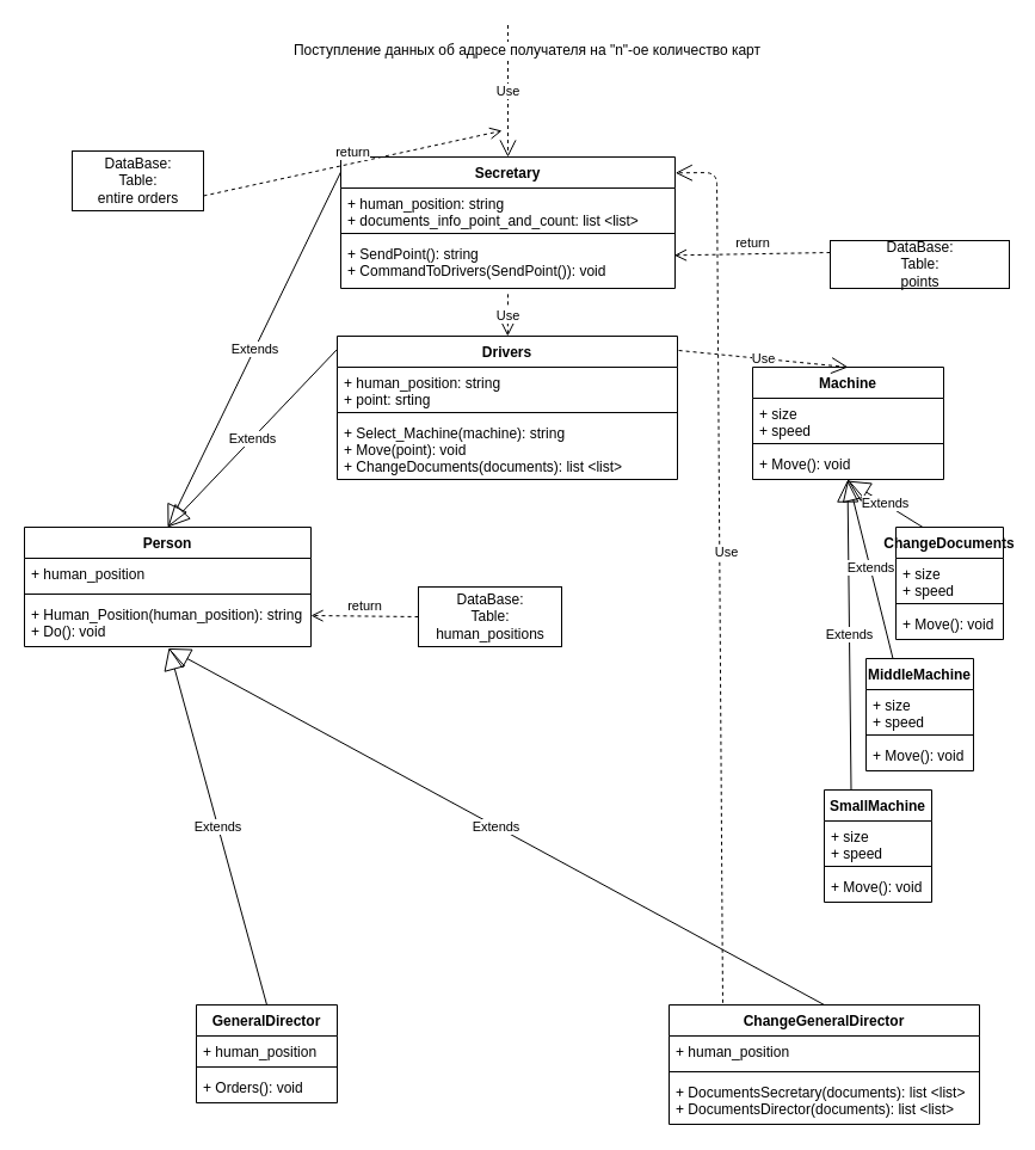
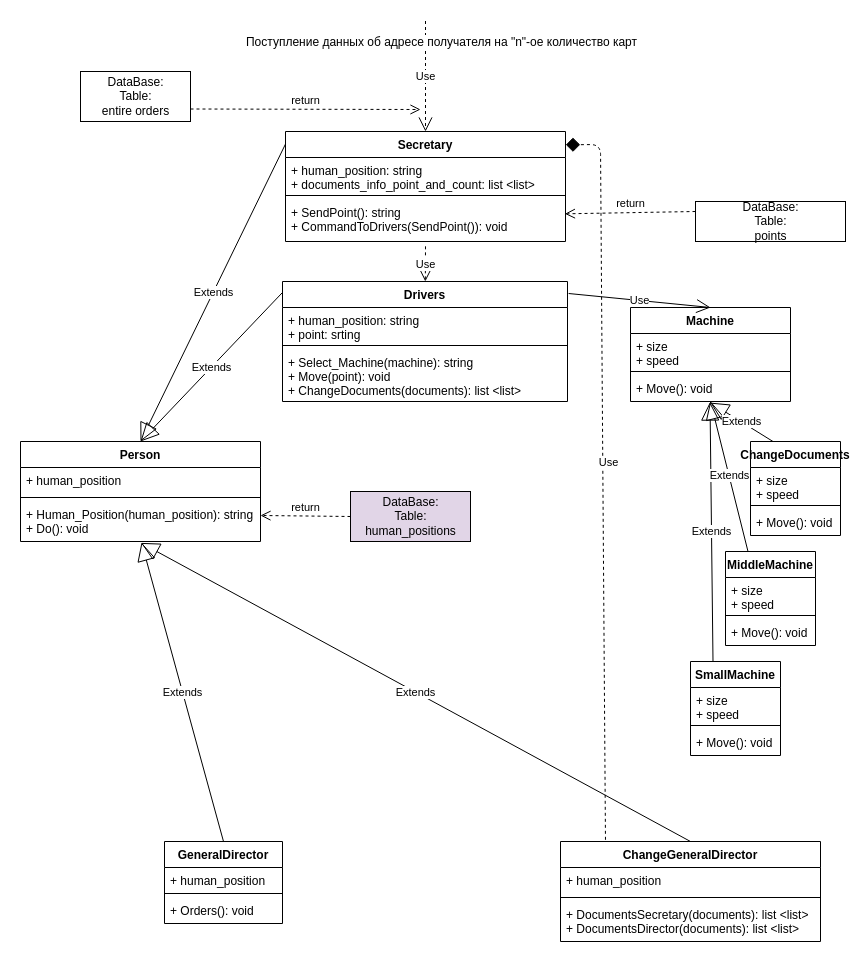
  <mxCell id="0" />
  <mxCell id="1" parent="0" />
  <mxCell id="2" value="Secretary" style="swimlane;fontStyle=1;align=center;verticalAlign=top;childLayout=stackLayout;horizontal=1;startSize=26;horizontalStack=0;resizeParent=1;resizeParentMax=0;resizeLast=0;collapsible=1;marginBottom=0;" vertex="1" parent="1"><mxGeometry x="285" y="131" width="280" height="110" as="geometry" /></mxCell>
  <mxCell id="3" value="+ human_position: string&#10;+ documents_info_point_and_count: list &lt;list&gt;" style="text;strokeColor=none;fillColor=none;align=left;verticalAlign=top;spacingLeft=4;spacingRight=4;overflow=hidden;rotatable=0;points=[[0,0.5],[1,0.5]];portConstraint=eastwest;" vertex="1" parent="2"><mxGeometry y="26" width="280" height="34" as="geometry" /></mxCell>
  <mxCell id="4" value="" style="line;strokeWidth=1;fillColor=none;align=left;verticalAlign=middle;spacingTop=-1;spacingLeft=3;spacingRight=3;rotatable=0;labelPosition=right;points=[];portConstraint=eastwest;" vertex="1" parent="2"><mxGeometry y="60" width="280" height="8" as="geometry" /></mxCell>
  <mxCell id="5" value="+ SendPoint(): string&#10;+ CommandToDrivers(SendPoint()): void" style="text;strokeColor=none;fillColor=none;align=left;verticalAlign=top;spacingLeft=4;spacingRight=4;overflow=hidden;rotatable=0;points=[[0,0.5],[1,0.5]];portConstraint=eastwest;" vertex="1" parent="2"><mxGeometry y="68" width="280" height="42" as="geometry" /></mxCell>
  <mxCell id="6" value="Drivers" style="swimlane;fontStyle=1;align=center;verticalAlign=top;childLayout=stackLayout;horizontal=1;startSize=26;horizontalStack=0;resizeParent=1;resizeParentMax=0;resizeLast=0;collapsible=1;marginBottom=0;" vertex="1" parent="1"><mxGeometry x="282" y="281" width="285" height="120" as="geometry" /></mxCell>
  <mxCell id="7" value="+ human_position: string&#10;+ point: srting" style="text;strokeColor=none;fillColor=none;align=left;verticalAlign=top;spacingLeft=4;spacingRight=4;overflow=hidden;rotatable=0;points=[[0,0.5],[1,0.5]];portConstraint=eastwest;" vertex="1" parent="6"><mxGeometry y="26" width="285" height="34" as="geometry" /></mxCell>
  <mxCell id="8" value="" style="line;strokeWidth=1;fillColor=none;align=left;verticalAlign=middle;spacingTop=-1;spacingLeft=3;spacingRight=3;rotatable=0;labelPosition=right;points=[];portConstraint=eastwest;" vertex="1" parent="6"><mxGeometry y="60" width="285" height="8" as="geometry" /></mxCell>
  <mxCell id="9" value="+ Select_Machine(machine): string&#10;+ Move(point): void&#10;+ ChangeDocuments(documents): list &lt;list&gt;&#10;" style="text;strokeColor=none;fillColor=none;align=left;verticalAlign=top;spacingLeft=4;spacingRight=4;overflow=hidden;rotatable=0;points=[[0,0.5],[1,0.5]];portConstraint=eastwest;" vertex="1" parent="6"><mxGeometry y="68" width="285" height="52" as="geometry" /></mxCell>
  <mxCell id="10" value="Use" style="endArrow=open;endSize=12;dashed=1;html=1;exitX=0.5;exitY=1.115;exitDx=0;exitDy=0;exitPerimeter=0;" edge="1" parent="1" source="5" target="6"><mxGeometry width="160" relative="1" as="geometry"><mxPoint x="395" y="262.5" as="sourcePoint" /><mxPoint x="555" y="262.5" as="targetPoint" /></mxGeometry></mxCell>
  <mxCell id="11" value="DataBase:&lt;br&gt;Table:&lt;br&gt;points" style="html=1;" vertex="1" parent="1"><mxGeometry x="695" y="201" width="150" height="40" as="geometry" /></mxCell>
  <mxCell id="12" value="return" style="html=1;verticalAlign=bottom;endArrow=open;dashed=1;endSize=8;entryX=0.998;entryY=0.341;entryDx=0;entryDy=0;entryPerimeter=0;exitX=0;exitY=0.25;exitDx=0;exitDy=0;" edge="1" parent="1" source="11" target="5"><mxGeometry relative="1" as="geometry"><mxPoint x="660" y="215.5" as="sourcePoint" /><mxPoint x="580" y="215.5" as="targetPoint" /></mxGeometry></mxCell>
  <mxCell id="13" value="Use" style="endArrow=open;endSize=12;dashed=1;html=1;entryX=0.5;entryY=0;entryDx=0;entryDy=0;" edge="1" parent="1" target="2"><mxGeometry width="160" relative="1" as="geometry"><mxPoint x="425" y="20.5" as="sourcePoint" /><mxPoint x="585" y="20.5" as="targetPoint" /></mxGeometry></mxCell>
  <mxCell id="14" value="Поступление данных об адресе получателя на &quot;n&quot;-ое количество карт" style="text;html=1;align=center;verticalAlign=middle;resizable=0;points=[];;labelBackgroundColor=#ffffff;" vertex="1" connectable="0" parent="13"><mxGeometry x="-0.394" relative="1" as="geometry"><mxPoint x="15" y="-12.5" as="offset" /></mxGeometry></mxCell>
- <mxCell id="15" value="DataBase:&lt;br&gt;Table:&lt;br&gt;human_positions" style="html=1;" vertex="1" parent="1"><mxGeometry x="350" y="491" width="120" height="50" as="geometry" /></mxCell>
+ <mxCell id="15" value="DataBase:&lt;br&gt;Table:&lt;br&gt;human_positions" style="html=1;fillColor=#e1d5e7;" vertex="1" parent="1"><mxGeometry x="350" y="491" width="120" height="50" as="geometry" /></mxCell>
  <mxCell id="16" value="Machine" style="swimlane;fontStyle=1;align=center;verticalAlign=top;childLayout=stackLayout;horizontal=1;startSize=26;horizontalStack=0;resizeParent=1;resizeParentMax=0;resizeLast=0;collapsible=1;marginBottom=0;" vertex="1" parent="1"><mxGeometry x="630" y="307" width="160" height="94" as="geometry" /></mxCell>
  <mxCell id="17" value="+ size&#10;+ speed" style="text;strokeColor=none;fillColor=none;align=left;verticalAlign=top;spacingLeft=4;spacingRight=4;overflow=hidden;rotatable=0;points=[[0,0.5],[1,0.5]];portConstraint=eastwest;" vertex="1" parent="16"><mxGeometry y="26" width="160" height="34" as="geometry" /></mxCell>
  <mxCell id="18" value="" style="line;strokeWidth=1;fillColor=none;align=left;verticalAlign=middle;spacingTop=-1;spacingLeft=3;spacingRight=3;rotatable=0;labelPosition=right;points=[];portConstraint=eastwest;" vertex="1" parent="16"><mxGeometry y="60" width="160" height="8" as="geometry" /></mxCell>
  <mxCell id="19" value="+ Move(): void" style="text;strokeColor=none;fillColor=none;align=left;verticalAlign=top;spacingLeft=4;spacingRight=4;overflow=hidden;rotatable=0;points=[[0,0.5],[1,0.5]];portConstraint=eastwest;" vertex="1" parent="16"><mxGeometry y="68" width="160" height="26" as="geometry" /></mxCell>
  <mxCell id="20" value="MiddleMachine" style="swimlane;fontStyle=1;align=center;verticalAlign=top;childLayout=stackLayout;horizontal=1;startSize=26;horizontalStack=0;resizeParent=1;resizeParentMax=0;resizeLast=0;collapsible=1;marginBottom=0;" vertex="1" parent="1"><mxGeometry x="725" y="551" width="90" height="94" as="geometry" /></mxCell>
  <mxCell id="21" value="+ size&#10;+ speed" style="text;strokeColor=none;fillColor=none;align=left;verticalAlign=top;spacingLeft=4;spacingRight=4;overflow=hidden;rotatable=0;points=[[0,0.5],[1,0.5]];portConstraint=eastwest;" vertex="1" parent="20"><mxGeometry y="26" width="90" height="34" as="geometry" /></mxCell>
  <mxCell id="22" value="" style="line;strokeWidth=1;fillColor=none;align=left;verticalAlign=middle;spacingTop=-1;spacingLeft=3;spacingRight=3;rotatable=0;labelPosition=right;points=[];portConstraint=eastwest;" vertex="1" parent="20"><mxGeometry y="60" width="90" height="8" as="geometry" /></mxCell>
  <mxCell id="23" value="+ Move(): void" style="text;strokeColor=none;fillColor=none;align=left;verticalAlign=top;spacingLeft=4;spacingRight=4;overflow=hidden;rotatable=0;points=[[0,0.5],[1,0.5]];portConstraint=eastwest;" vertex="1" parent="20"><mxGeometry y="68" width="90" height="26" as="geometry" /></mxCell>
  <mxCell id="24" value="ChangeDocuments" style="swimlane;fontStyle=1;align=center;verticalAlign=top;childLayout=stackLayout;horizontal=1;startSize=26;horizontalStack=0;resizeParent=1;resizeParentMax=0;resizeLast=0;collapsible=1;marginBottom=0;" vertex="1" parent="1"><mxGeometry x="750" y="441" width="90" height="94" as="geometry" /></mxCell>
  <mxCell id="25" value="+ size&#10;+ speed" style="text;strokeColor=none;fillColor=none;align=left;verticalAlign=top;spacingLeft=4;spacingRight=4;overflow=hidden;rotatable=0;points=[[0,0.5],[1,0.5]];portConstraint=eastwest;" vertex="1" parent="24"><mxGeometry y="26" width="90" height="34" as="geometry" /></mxCell>
  <mxCell id="26" value="" style="line;strokeWidth=1;fillColor=none;align=left;verticalAlign=middle;spacingTop=-1;spacingLeft=3;spacingRight=3;rotatable=0;labelPosition=right;points=[];portConstraint=eastwest;" vertex="1" parent="24"><mxGeometry y="60" width="90" height="8" as="geometry" /></mxCell>
  <mxCell id="27" value="+ Move(): void" style="text;strokeColor=none;fillColor=none;align=left;verticalAlign=top;spacingLeft=4;spacingRight=4;overflow=hidden;rotatable=0;points=[[0,0.5],[1,0.5]];portConstraint=eastwest;" vertex="1" parent="24"><mxGeometry y="68" width="90" height="26" as="geometry" /></mxCell>
  <mxCell id="28" value="SmallMachine" style="swimlane;fontStyle=1;align=center;verticalAlign=top;childLayout=stackLayout;horizontal=1;startSize=26;horizontalStack=0;resizeParent=1;resizeParentMax=0;resizeLast=0;collapsible=1;marginBottom=0;" vertex="1" parent="1"><mxGeometry x="690" y="661" width="90" height="94" as="geometry" /></mxCell>
  <mxCell id="29" value="+ size&#10;+ speed" style="text;strokeColor=none;fillColor=none;align=left;verticalAlign=top;spacingLeft=4;spacingRight=4;overflow=hidden;rotatable=0;points=[[0,0.5],[1,0.5]];portConstraint=eastwest;" vertex="1" parent="28"><mxGeometry y="26" width="90" height="34" as="geometry" /></mxCell>
  <mxCell id="30" value="" style="line;strokeWidth=1;fillColor=none;align=left;verticalAlign=middle;spacingTop=-1;spacingLeft=3;spacingRight=3;rotatable=0;labelPosition=right;points=[];portConstraint=eastwest;" vertex="1" parent="28"><mxGeometry y="60" width="90" height="8" as="geometry" /></mxCell>
  <mxCell id="31" value="+ Move(): void" style="text;strokeColor=none;fillColor=none;align=left;verticalAlign=top;spacingLeft=4;spacingRight=4;overflow=hidden;rotatable=0;points=[[0,0.5],[1,0.5]];portConstraint=eastwest;" vertex="1" parent="28"><mxGeometry y="68" width="90" height="26" as="geometry" /></mxCell>
  <mxCell id="32" value="Extends" style="endArrow=block;endSize=16;endFill=0;html=1;exitX=0.25;exitY=0;exitDx=0;exitDy=0;entryX=0.497;entryY=1.021;entryDx=0;entryDy=0;entryPerimeter=0;" edge="1" parent="1" source="28" target="19"><mxGeometry width="160" relative="1" as="geometry"><mxPoint x="440" y="581" as="sourcePoint" /><mxPoint x="600" y="581" as="targetPoint" /></mxGeometry></mxCell>
  <mxCell id="33" value="Extends" style="endArrow=block;endSize=16;endFill=0;html=1;exitX=0.25;exitY=0;exitDx=0;exitDy=0;entryX=0.499;entryY=0.979;entryDx=0;entryDy=0;entryPerimeter=0;" edge="1" parent="1" source="20" target="19"><mxGeometry width="160" relative="1" as="geometry"><mxPoint x="460" y="651" as="sourcePoint" /><mxPoint x="600" y="581" as="targetPoint" /></mxGeometry></mxCell>
  <mxCell id="34" value="Extends" style="endArrow=block;endSize=16;endFill=0;html=1;exitX=0.25;exitY=0;exitDx=0;exitDy=0;entryX=0.499;entryY=1.043;entryDx=0;entryDy=0;entryPerimeter=0;" edge="1" parent="1" source="24" target="19"><mxGeometry width="160" relative="1" as="geometry"><mxPoint x="610" y="651" as="sourcePoint" /><mxPoint x="609.84" y="584.454" as="targetPoint" /></mxGeometry></mxCell>
- <mxCell id="35" value="Use" style="endArrow=open;endSize=12;dashed=1;html=1;exitX=1.004;exitY=0.1;exitDx=0;exitDy=0;exitPerimeter=0;entryX=0.5;entryY=0;entryDx=0;entryDy=0;" edge="1" parent="1" source="6" target="16"><mxGeometry width="160" relative="1" as="geometry"><mxPoint x="330" y="471" as="sourcePoint" /><mxPoint x="490" y="471" as="targetPoint" /></mxGeometry></mxCell>
+ <mxCell id="35" value="Use" style="endArrow=open;endSize=12;dashed=0;html=1;exitX=1.004;exitY=0.1;exitDx=0;exitDy=0;exitPerimeter=0;entryX=0.5;entryY=0;entryDx=0;entryDy=0;" edge="1" parent="1" source="6" target="16"><mxGeometry width="160" relative="1" as="geometry"><mxPoint x="330" y="471" as="sourcePoint" /><mxPoint x="490" y="471" as="targetPoint" /></mxGeometry></mxCell>
  <mxCell id="36" value="Person" style="swimlane;fontStyle=1;align=center;verticalAlign=top;childLayout=stackLayout;horizontal=1;startSize=26;horizontalStack=0;resizeParent=1;resizeParentMax=0;resizeLast=0;collapsible=1;marginBottom=0;" vertex="1" parent="1"><mxGeometry x="20" y="441" width="240" height="100" as="geometry" /></mxCell>
  <mxCell id="37" value="+ human_position" style="text;strokeColor=none;fillColor=none;align=left;verticalAlign=top;spacingLeft=4;spacingRight=4;overflow=hidden;rotatable=0;points=[[0,0.5],[1,0.5]];portConstraint=eastwest;" vertex="1" parent="36"><mxGeometry y="26" width="240" height="26" as="geometry" /></mxCell>
  <mxCell id="38" value="" style="line;strokeWidth=1;fillColor=none;align=left;verticalAlign=middle;spacingTop=-1;spacingLeft=3;spacingRight=3;rotatable=0;labelPosition=right;points=[];portConstraint=eastwest;" vertex="1" parent="36"><mxGeometry y="52" width="240" height="8" as="geometry" /></mxCell>
  <mxCell id="39" value="+ Human_Position(human_position): string&#10;+ Do(): void" style="text;strokeColor=none;fillColor=none;align=left;verticalAlign=top;spacingLeft=4;spacingRight=4;overflow=hidden;rotatable=0;points=[[0,0.5],[1,0.5]];portConstraint=eastwest;" vertex="1" parent="36"><mxGeometry y="60" width="240" height="40" as="geometry" /></mxCell>
  <mxCell id="40" value="return" style="html=1;verticalAlign=bottom;endArrow=open;dashed=1;endSize=8;entryX=1;entryY=0.35;entryDx=0;entryDy=0;entryPerimeter=0;exitX=0;exitY=0.5;exitDx=0;exitDy=0;" edge="1" parent="1" source="15" target="39"><mxGeometry relative="1" as="geometry"><mxPoint x="330" y="481" as="sourcePoint" /><mxPoint x="290" y="512.504" as="targetPoint" /></mxGeometry></mxCell>
  <mxCell id="41" value="Extends" style="endArrow=block;endSize=16;endFill=0;html=1;entryX=0.5;entryY=0;entryDx=0;entryDy=0;exitX=-0.001;exitY=0.094;exitDx=0;exitDy=0;exitPerimeter=0;" edge="1" parent="1" source="6" target="36"><mxGeometry width="160" relative="1" as="geometry"><mxPoint x="310" y="211" as="sourcePoint" /><mxPoint x="199.84" y="230.954" as="targetPoint" /></mxGeometry></mxCell>
  <mxCell id="42" value="Extends" style="endArrow=block;endSize=16;endFill=0;html=1;exitX=0;exitY=0.114;exitDx=0;exitDy=0;exitPerimeter=0;" edge="1" parent="1" source="2"><mxGeometry width="160" relative="1" as="geometry"><mxPoint x="270" y="151" as="sourcePoint" /><mxPoint x="140" y="441" as="targetPoint" /></mxGeometry></mxCell>
  <mxCell id="43" value="GeneralDirector" style="swimlane;fontStyle=1;align=center;verticalAlign=top;childLayout=stackLayout;horizontal=1;startSize=26;horizontalStack=0;resizeParent=1;resizeParentMax=0;resizeLast=0;collapsible=1;marginBottom=0;" vertex="1" parent="1"><mxGeometry x="164" y="841" width="118" height="82" as="geometry" /></mxCell>
  <mxCell id="44" value="+ human_position" style="text;strokeColor=none;fillColor=none;align=left;verticalAlign=top;spacingLeft=4;spacingRight=4;overflow=hidden;rotatable=0;points=[[0,0.5],[1,0.5]];portConstraint=eastwest;" vertex="1" parent="43"><mxGeometry y="26" width="118" height="22" as="geometry" /></mxCell>
  <mxCell id="45" value="" style="line;strokeWidth=1;fillColor=none;align=left;verticalAlign=middle;spacingTop=-1;spacingLeft=3;spacingRight=3;rotatable=0;labelPosition=right;points=[];portConstraint=eastwest;" vertex="1" parent="43"><mxGeometry y="48" width="118" height="8" as="geometry" /></mxCell>
  <mxCell id="46" value="+ Orders(): void" style="text;strokeColor=none;fillColor=none;align=left;verticalAlign=top;spacingLeft=4;spacingRight=4;overflow=hidden;rotatable=0;points=[[0,0.5],[1,0.5]];portConstraint=eastwest;" vertex="1" parent="43"><mxGeometry y="56" width="118" height="26" as="geometry" /></mxCell>
  <mxCell id="47" value="ChangeGeneralDirector" style="swimlane;fontStyle=1;align=center;verticalAlign=top;childLayout=stackLayout;horizontal=1;startSize=26;horizontalStack=0;resizeParent=1;resizeParentMax=0;resizeLast=0;collapsible=1;marginBottom=0;" vertex="1" parent="1"><mxGeometry x="560" y="841" width="260" height="100" as="geometry" /></mxCell>
  <mxCell id="48" value="+ human_position" style="text;strokeColor=none;fillColor=none;align=left;verticalAlign=top;spacingLeft=4;spacingRight=4;overflow=hidden;rotatable=0;points=[[0,0.5],[1,0.5]];portConstraint=eastwest;" vertex="1" parent="47"><mxGeometry y="26" width="260" height="26" as="geometry" /></mxCell>
  <mxCell id="49" value="" style="line;strokeWidth=1;fillColor=none;align=left;verticalAlign=middle;spacingTop=-1;spacingLeft=3;spacingRight=3;rotatable=0;labelPosition=right;points=[];portConstraint=eastwest;" vertex="1" parent="47"><mxGeometry y="52" width="260" height="8" as="geometry" /></mxCell>
  <mxCell id="50" value="+ DocumentsSecretary(documents): list &lt;list&gt;&#10;+ DocumentsDirector(documents): list &lt;list&gt;" style="text;strokeColor=none;fillColor=none;align=left;verticalAlign=top;spacingLeft=4;spacingRight=4;overflow=hidden;rotatable=0;points=[[0,0.5],[1,0.5]];portConstraint=eastwest;" vertex="1" parent="47"><mxGeometry y="60" width="260" height="40" as="geometry" /></mxCell>
- <mxCell id="51" value="Use" style="endArrow=open;endSize=12;dashed=1;html=1;exitX=0.173;exitY=-0.017;exitDx=0;exitDy=0;entryX=1.001;entryY=0.121;entryDx=0;entryDy=0;entryPerimeter=0;exitPerimeter=0;" edge="1" parent="1" source="47" target="2"><mxGeometry x="0.032" y="-6" width="160" relative="1" as="geometry"><mxPoint x="292" y="871.5" as="sourcePoint" /><mxPoint x="610" y="151" as="targetPoint" /><Array as="points"><mxPoint x="600" y="144" /></Array><mxPoint as="offset" /></mxGeometry></mxCell>
+ <mxCell id="51" value="Use" style="endArrow=diamond;endSize=12;dashed=1;html=1;exitX=0.173;exitY=-0.017;exitDx=0;exitDy=0;entryX=1.001;entryY=0.121;entryDx=0;entryDy=0;entryPerimeter=0;exitPerimeter=0;" edge="1" parent="1" source="47" target="2"><mxGeometry x="0.032" y="-6" width="160" relative="1" as="geometry"><mxPoint x="292" y="871.5" as="sourcePoint" /><mxPoint x="610" y="151" as="targetPoint" /><Array as="points"><mxPoint x="600" y="144" /></Array><mxPoint as="offset" /></mxGeometry></mxCell>
  <mxCell id="52" value="Extends" style="endArrow=block;endSize=16;endFill=0;html=1;exitX=0.5;exitY=0;exitDx=0;exitDy=0;" edge="1" parent="1" source="43"><mxGeometry width="160" relative="1" as="geometry"><mxPoint x="364.715" y="670.78" as="sourcePoint" /><mxPoint x="141" y="542" as="targetPoint" /></mxGeometry></mxCell>
  <mxCell id="53" value="Extends" style="endArrow=block;endSize=16;endFill=0;html=1;exitX=0.5;exitY=0;exitDx=0;exitDy=0;entryX=0.502;entryY=1.035;entryDx=0;entryDy=0;entryPerimeter=0;" edge="1" parent="1" source="47" target="39"><mxGeometry width="160" relative="1" as="geometry"><mxPoint x="233" y="851" as="sourcePoint" /><mxPoint x="151" y="552" as="targetPoint" /></mxGeometry></mxCell>
- <mxCell id="54" value="DataBase:&lt;br&gt;Table:&lt;br&gt;entire orders" style="html=1;" vertex="1" parent="1"><mxGeometry x="60" y="126" width="110" height="50" as="geometry" /></mxCell>
+ <mxCell id="54" value="DataBase:&lt;br&gt;Table:&lt;br&gt;entire orders" style="html=1;" vertex="1" parent="1"><mxGeometry x="80" y="71" width="110" height="50" as="geometry" /></mxCell>
  <mxCell id="55" value="return" style="html=1;verticalAlign=bottom;endArrow=open;dashed=1;endSize=8;exitX=1;exitY=0.75;exitDx=0;exitDy=0;" edge="1" parent="1" source="54"><mxGeometry relative="1" as="geometry"><mxPoint x="390.5" y="91" as="sourcePoint" /><mxPoint x="420" y="109" as="targetPoint" /></mxGeometry></mxCell>
